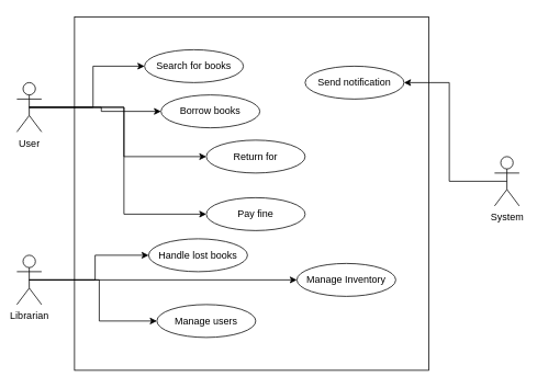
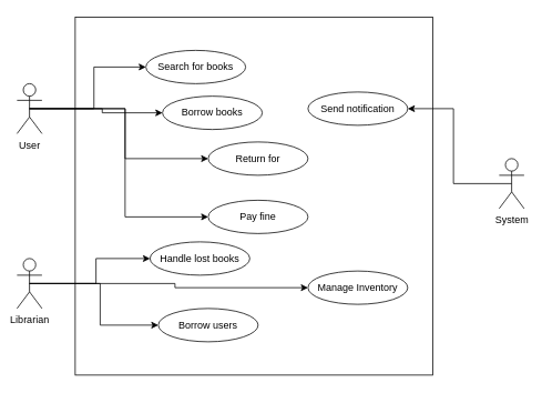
  <mxCell id="0" />
  <mxCell id="1" parent="0" />
  <mxCell id="2" value="" style="whiteSpace=wrap;html=1;aspect=fixed;" vertex="1" parent="1"><mxGeometry x="90" y="20" width="430" height="430" as="geometry" /></mxCell>
  <mxCell id="3" style="edgeStyle=orthogonalEdgeStyle;rounded=0;orthogonalLoop=1;jettySize=auto;html=1;exitX=0.5;exitY=0.5;exitDx=0;exitDy=0;exitPerimeter=0;entryX=0;entryY=0.5;entryDx=0;entryDy=0;" edge="1" parent="1" source="7" target="13"><mxGeometry relative="1" as="geometry" /></mxCell>
  <mxCell id="4" style="edgeStyle=orthogonalEdgeStyle;rounded=0;orthogonalLoop=1;jettySize=auto;html=1;exitX=0.5;exitY=0.5;exitDx=0;exitDy=0;exitPerimeter=0;entryX=0;entryY=0.5;entryDx=0;entryDy=0;" edge="1" parent="1" source="7" target="14"><mxGeometry relative="1" as="geometry" /></mxCell>
  <mxCell id="5" style="edgeStyle=orthogonalEdgeStyle;rounded=0;orthogonalLoop=1;jettySize=auto;html=1;exitX=0.5;exitY=0.5;exitDx=0;exitDy=0;exitPerimeter=0;entryX=0;entryY=0.5;entryDx=0;entryDy=0;" edge="1" parent="1" source="7" target="15"><mxGeometry relative="1" as="geometry" /></mxCell>
  <mxCell id="6" style="edgeStyle=orthogonalEdgeStyle;rounded=0;orthogonalLoop=1;jettySize=auto;html=1;exitX=0.5;exitY=0.5;exitDx=0;exitDy=0;exitPerimeter=0;entryX=0;entryY=0.5;entryDx=0;entryDy=0;" edge="1" parent="1" source="7" target="16"><mxGeometry relative="1" as="geometry" /></mxCell>
  <mxCell id="7" value="User" style="shape=umlActor;verticalLabelPosition=bottom;verticalAlign=top;html=1;outlineConnect=0;" vertex="1" parent="1"><mxGeometry x="20" y="100" width="30" height="60" as="geometry" /></mxCell>
  <mxCell id="8" style="edgeStyle=orthogonalEdgeStyle;rounded=0;orthogonalLoop=1;jettySize=auto;html=1;exitX=0.5;exitY=0.5;exitDx=0;exitDy=0;exitPerimeter=0;entryX=0;entryY=0.5;entryDx=0;entryDy=0;" edge="1" parent="1" source="11" target="19"><mxGeometry relative="1" as="geometry" /></mxCell>
  <mxCell id="9" style="edgeStyle=orthogonalEdgeStyle;rounded=0;orthogonalLoop=1;jettySize=auto;html=1;exitX=0.5;exitY=0.5;exitDx=0;exitDy=0;exitPerimeter=0;" edge="1" parent="1" source="11" target="18"><mxGeometry relative="1" as="geometry" /></mxCell>
  <mxCell id="10" style="edgeStyle=orthogonalEdgeStyle;rounded=0;orthogonalLoop=1;jettySize=auto;html=1;exitX=0.5;exitY=0.5;exitDx=0;exitDy=0;exitPerimeter=0;entryX=0;entryY=0.5;entryDx=0;entryDy=0;" edge="1" parent="1" source="11" target="17"><mxGeometry relative="1" as="geometry" /></mxCell>
  <mxCell id="11" value="Librarian" style="shape=umlActor;verticalLabelPosition=bottom;verticalAlign=top;html=1;outlineConnect=0;" vertex="1" parent="1"><mxGeometry x="20" y="310" width="30" height="60" as="geometry" /></mxCell>
  <mxCell id="12" value="System" style="shape=umlActor;verticalLabelPosition=bottom;verticalAlign=top;html=1;outlineConnect=0;" vertex="1" parent="1"><mxGeometry x="600" y="190" width="30" height="60" as="geometry" /></mxCell>
  <mxCell id="13" value="Search for books" style="ellipse;whiteSpace=wrap;html=1;" vertex="1" parent="1"><mxGeometry x="175" y="60" width="120" height="40" as="geometry" /></mxCell>
  <mxCell id="14" value="Borrow books" style="ellipse;whiteSpace=wrap;html=1;" vertex="1" parent="1"><mxGeometry x="195" y="115" width="120" height="40" as="geometry" /></mxCell>
  <mxCell id="15" value="Return for" style="ellipse;whiteSpace=wrap;html=1;" vertex="1" parent="1"><mxGeometry x="250" y="170" width="120" height="40" as="geometry" /></mxCell>
  <mxCell id="16" value="Pay fine" style="ellipse;whiteSpace=wrap;html=1;" vertex="1" parent="1"><mxGeometry x="250" y="240" width="120" height="40" as="geometry" /></mxCell>
- <mxCell id="17" value="Manage Inventory" style="ellipse;whiteSpace=wrap;html=1;" vertex="1" parent="1"><mxGeometry x="360" y="320" width="120" height="40" as="geometry" /></mxCell>
- <mxCell id="18" value="Manage users" style="ellipse;whiteSpace=wrap;html=1;" vertex="1" parent="1"><mxGeometry x="190" y="370" width="120" height="40" as="geometry" /></mxCell>
+ <mxCell id="17" value="Manage Inventory" style="ellipse;whiteSpace=wrap;html=1;" vertex="1" parent="1"><mxGeometry x="370" y="325" width="120" height="40" as="geometry" /></mxCell>
+ <mxCell id="18" value="Borrow users" style="ellipse;whiteSpace=wrap;html=1;" vertex="1" parent="1"><mxGeometry x="190" y="370" width="120" height="40" as="geometry" /></mxCell>
  <mxCell id="19" value="Handle lost books" style="ellipse;whiteSpace=wrap;html=1;" vertex="1" parent="1"><mxGeometry x="180" y="290" width="120" height="40" as="geometry" /></mxCell>
- <mxCell id="20" value="Send notification" style="ellipse;whiteSpace=wrap;html=1;" vertex="1" parent="1"><mxGeometry x="370" y="80" width="120" height="40" as="geometry" /></mxCell>
+ <mxCell id="20" value="Send notification" style="ellipse;whiteSpace=wrap;html=1;" vertex="1" parent="1"><mxGeometry x="370" y="110" width="120" height="40" as="geometry" /></mxCell>
  <mxCell id="21" style="edgeStyle=orthogonalEdgeStyle;rounded=0;orthogonalLoop=1;jettySize=auto;html=1;exitX=0.5;exitY=0.5;exitDx=0;exitDy=0;exitPerimeter=0;entryX=1;entryY=0.5;entryDx=0;entryDy=0;" edge="1" parent="1" source="12" target="20"><mxGeometry relative="1" as="geometry" /></mxCell>
